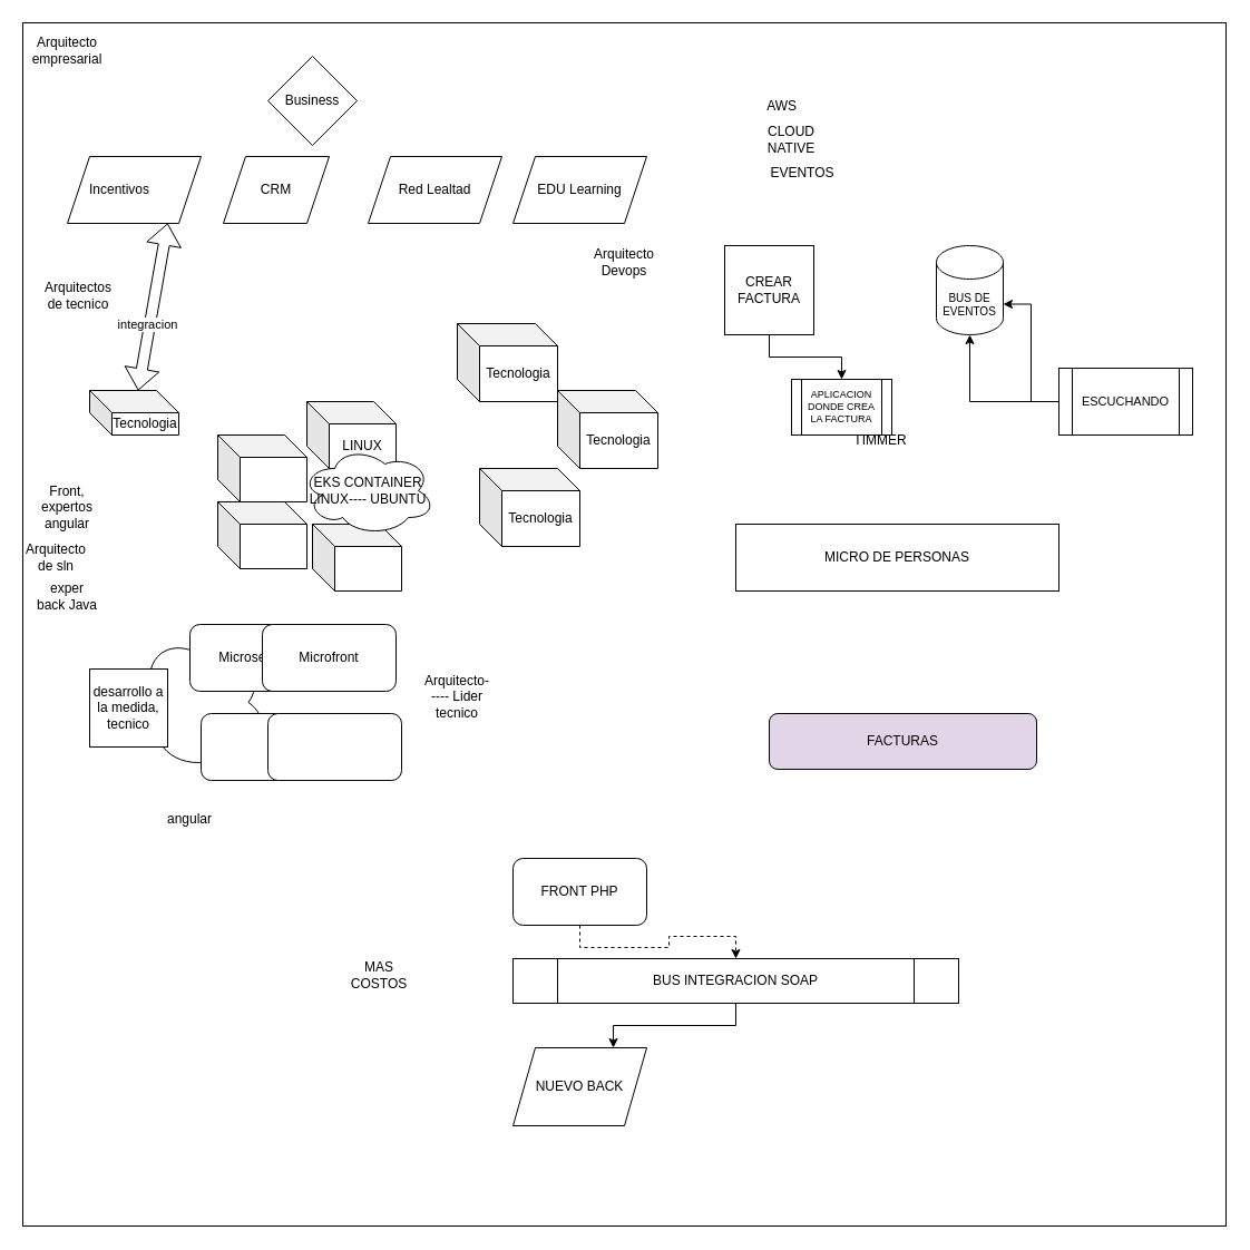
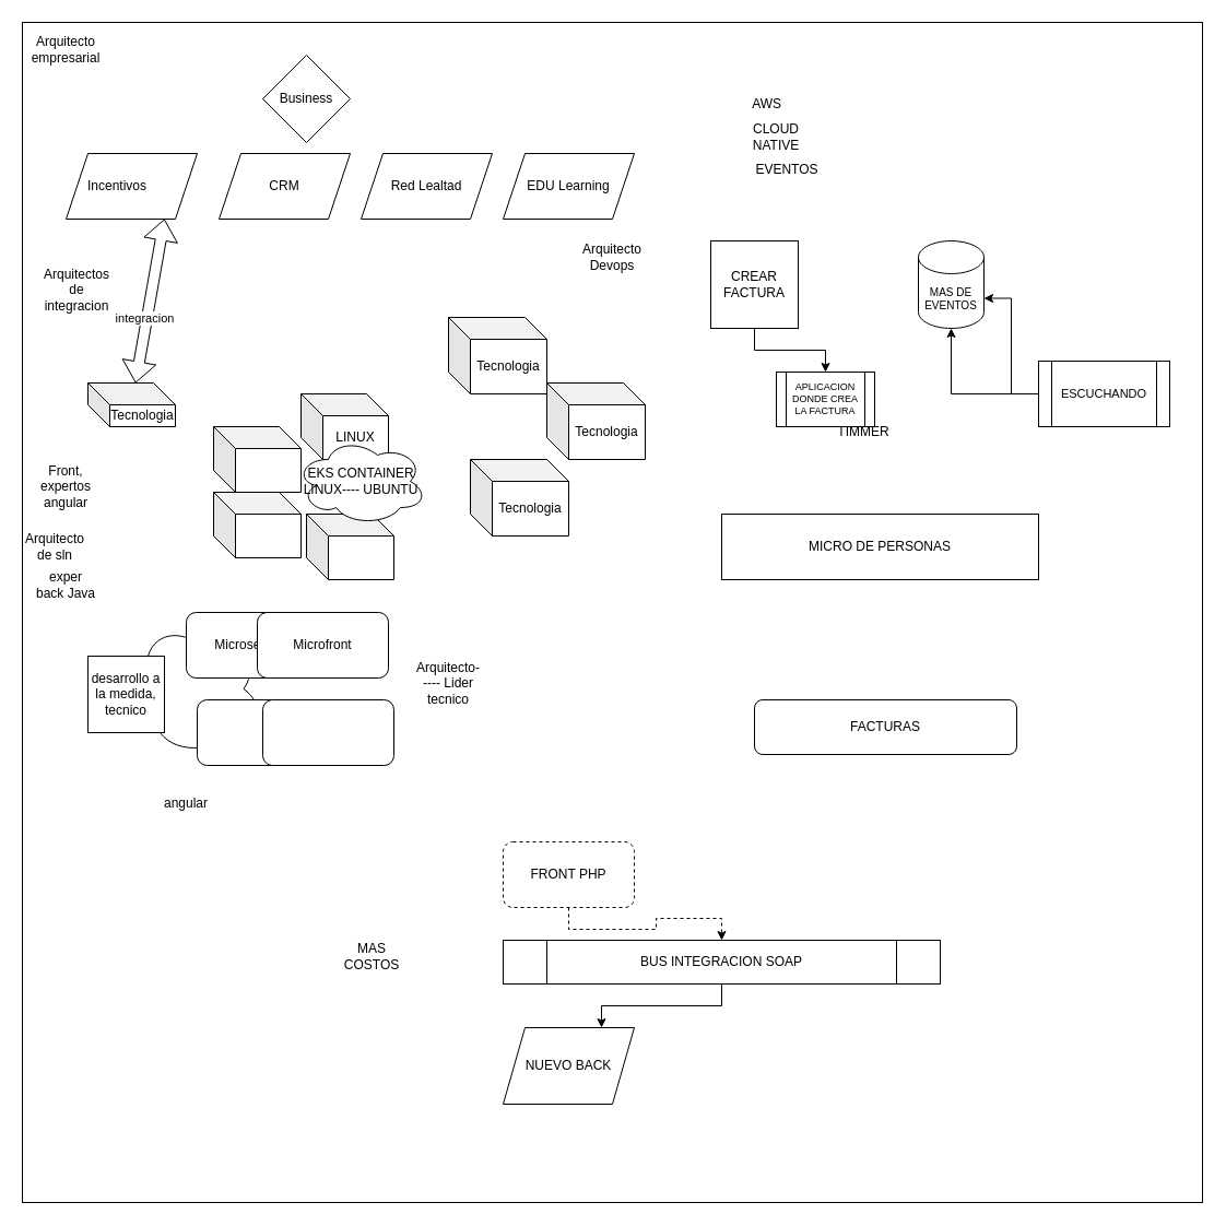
  <mxCell id="0" />
  <mxCell id="1" parent="0" />
  <mxCell id="2" value="" style="whiteSpace=wrap;html=1;aspect=fixed;" parent="1" vertex="1"><mxGeometry x="20" y="20" width="1080" height="1080" as="geometry" /></mxCell>
  <mxCell id="3" value="Arquitecto empresarial" style="text;html=1;strokeColor=none;fillColor=none;align=center;verticalAlign=middle;whiteSpace=wrap;rounded=0;" parent="1" vertex="1"><mxGeometry x="30" y="30" width="60" height="30" as="geometry" /></mxCell>
  <mxCell id="4" value="Business" style="rhombus;whiteSpace=wrap;html=1;" parent="1" vertex="1"><mxGeometry x="240" y="50" width="80" height="80" as="geometry" /></mxCell>
  <mxCell id="5" value="Incentivos&lt;span style=&quot;white-space: pre;&quot;&gt;&#09;&lt;/span&gt;" style="shape=parallelogram;perimeter=parallelogramPerimeter;whiteSpace=wrap;html=1;fixedSize=1;" parent="1" vertex="1"><mxGeometry x="60" y="140" width="120" height="60" as="geometry" /></mxCell>
- <mxCell id="6" value="CRM" style="shape=parallelogram;perimeter=parallelogramPerimeter;whiteSpace=wrap;html=1;fixedSize=1;" parent="1" vertex="1"><mxGeometry x="200" y="140" width="95" height="60" as="geometry" /></mxCell>
+ <mxCell id="6" value="CRM" style="shape=parallelogram;perimeter=parallelogramPerimeter;whiteSpace=wrap;html=1;fixedSize=1;" parent="1" vertex="1"><mxGeometry x="200" y="140" width="120" height="60" as="geometry" /></mxCell>
  <mxCell id="7" value="Red Lealtad" style="shape=parallelogram;perimeter=parallelogramPerimeter;whiteSpace=wrap;html=1;fixedSize=1;" parent="1" vertex="1"><mxGeometry x="330" y="140" width="120" height="60" as="geometry" /></mxCell>
  <mxCell id="8" value="" style="shape=flexArrow;endArrow=classic;startArrow=classic;html=1;rounded=0;entryX=0.75;entryY=1;entryDx=0;entryDy=0;" parent="1" source="10" target="5" edge="1"><mxGeometry width="100" height="100" relative="1" as="geometry"><mxPoint x="50" y="300" as="sourcePoint" /><mxPoint x="150" y="200" as="targetPoint" /></mxGeometry></mxCell>
  <mxCell id="9" value="integracion" style="edgeLabel;html=1;align=center;verticalAlign=middle;resizable=0;points=[];" parent="8" connectable="0" vertex="1"><mxGeometry x="-0.215" y="3" relative="1" as="geometry"><mxPoint as="offset" /></mxGeometry></mxCell>
  <mxCell id="10" value="Tecnologia" style="shape=cube;whiteSpace=wrap;html=1;boundedLbl=1;backgroundOutline=1;darkOpacity=0.05;darkOpacity2=0.1;" parent="1" vertex="1"><mxGeometry x="80" y="350" width="80" height="40" as="geometry" /></mxCell>
- <mxCell id="11" value="Arquitectos de tecnico" style="text;html=1;strokeColor=none;fillColor=none;align=center;verticalAlign=middle;whiteSpace=wrap;rounded=0;" parent="1" vertex="1"><mxGeometry x="40" y="250" width="60" height="30" as="geometry" /></mxCell>
+ <mxCell id="11" value="Arquitectos de integracion" style="text;html=1;strokeColor=none;fillColor=none;align=center;verticalAlign=middle;whiteSpace=wrap;rounded=0;" parent="1" vertex="1"><mxGeometry x="40" y="250" width="60" height="30" as="geometry" /></mxCell>
  <mxCell id="12" style="edgeStyle=orthogonalEdgeStyle;rounded=0;orthogonalLoop=1;jettySize=auto;html=1;entryX=0.75;entryY=0;entryDx=0;entryDy=0;" parent="1" source="13" target="50" edge="1"><mxGeometry relative="1" as="geometry" /></mxCell>
  <mxCell id="13" value="BUS INTEGRACION SOAP" style="shape=process;whiteSpace=wrap;html=1;backgroundOutline=1;" parent="1" vertex="1"><mxGeometry x="460" y="860" width="400" height="40" as="geometry" /></mxCell>
- <mxCell id="14" value="Front, expertos angular" style="text;html=1;strokeColor=none;fillColor=none;align=center;verticalAlign=middle;whiteSpace=wrap;rounded=0;" parent="1" vertex="1"><mxGeometry x="30" y="440" width="60" height="30" as="geometry" /></mxCell>
+ <mxCell id="14" value="Front, expertos angular" style="text;html=1;strokeColor=none;fillColor=none;align=center;verticalAlign=middle;whiteSpace=wrap;rounded=0;" parent="1" vertex="1"><mxGeometry x="30" y="430" width="60" height="30" as="geometry" /></mxCell>
  <mxCell id="15" value="Tecnologia" style="shape=cube;whiteSpace=wrap;html=1;boundedLbl=1;backgroundOutline=1;darkOpacity=0.05;darkOpacity2=0.1;" parent="1" vertex="1"><mxGeometry x="410" y="290" width="90" height="70" as="geometry" /></mxCell>
  <mxCell id="16" value="exper back Java" style="text;html=1;strokeColor=none;fillColor=none;align=center;verticalAlign=middle;whiteSpace=wrap;rounded=0;" parent="1" vertex="1"><mxGeometry x="30" y="520" width="60" height="30" as="geometry" /></mxCell>
  <mxCell id="17" value="Arquitecto de sln" style="text;html=1;strokeColor=none;fillColor=none;align=center;verticalAlign=middle;whiteSpace=wrap;rounded=0;" parent="1" vertex="1"><mxGeometry x="20" y="485" width="60" height="30" as="geometry" /></mxCell>
  <mxCell id="18" value="Arquitecto Devops" style="text;html=1;strokeColor=none;fillColor=none;align=center;verticalAlign=middle;whiteSpace=wrap;rounded=0;" parent="1" vertex="1"><mxGeometry x="530" y="220" width="60" height="30" as="geometry" /></mxCell>
  <mxCell id="19" value="EDU Learning" style="shape=parallelogram;perimeter=parallelogramPerimeter;whiteSpace=wrap;html=1;fixedSize=1;" parent="1" vertex="1"><mxGeometry x="460" y="140" width="120" height="60" as="geometry" /></mxCell>
  <mxCell id="20" value="Tecnologia" style="shape=cube;whiteSpace=wrap;html=1;boundedLbl=1;backgroundOutline=1;darkOpacity=0.05;darkOpacity2=0.1;" parent="1" vertex="1"><mxGeometry x="500" y="350" width="90" height="70" as="geometry" /></mxCell>
  <mxCell id="21" value="Tecnologia" style="shape=cube;whiteSpace=wrap;html=1;boundedLbl=1;backgroundOutline=1;darkOpacity=0.05;darkOpacity2=0.1;" parent="1" vertex="1"><mxGeometry x="430" y="420" width="90" height="70" as="geometry" /></mxCell>
  <mxCell id="22" value="" style="ellipse;shape=cloud;whiteSpace=wrap;html=1;" parent="1" vertex="1"><mxGeometry x="100" y="570" width="140" height="120" as="geometry" /></mxCell>
  <mxCell id="23" value="LINUX" style="shape=cube;whiteSpace=wrap;html=1;boundedLbl=1;backgroundOutline=1;darkOpacity=0.05;darkOpacity2=0.1;" parent="1" vertex="1"><mxGeometry x="275" y="360" width="80" height="60" as="geometry" /></mxCell>
  <mxCell id="24" value="" style="shape=cube;whiteSpace=wrap;html=1;boundedLbl=1;backgroundOutline=1;darkOpacity=0.05;darkOpacity2=0.1;" parent="1" vertex="1"><mxGeometry x="280" y="470" width="80" height="60" as="geometry" /></mxCell>
  <mxCell id="25" value="" style="shape=cube;whiteSpace=wrap;html=1;boundedLbl=1;backgroundOutline=1;darkOpacity=0.05;darkOpacity2=0.1;" parent="1" vertex="1"><mxGeometry x="195" y="390" width="80" height="60" as="geometry" /></mxCell>
  <mxCell id="26" value="EKS CONTAINER LINUX---- UBUNTU" style="ellipse;shape=cloud;whiteSpace=wrap;html=1;" parent="1" vertex="1"><mxGeometry x="270" y="400" width="120" height="80" as="geometry" /></mxCell>
  <mxCell id="27" value="Microsercive" style="rounded=1;whiteSpace=wrap;html=1;" parent="1" vertex="1"><mxGeometry x="170" y="560" width="120" height="60" as="geometry" /></mxCell>
  <mxCell id="28" value="Microfront" style="rounded=1;whiteSpace=wrap;html=1;" parent="1" vertex="1"><mxGeometry x="235" y="560" width="120" height="60" as="geometry" /></mxCell>
  <mxCell id="29" value="" style="rounded=1;whiteSpace=wrap;html=1;" parent="1" vertex="1"><mxGeometry x="180" y="640" width="120" height="60" as="geometry" /></mxCell>
  <mxCell id="30" value="Arquitecto----- Lider tecnico" style="text;html=1;strokeColor=none;fillColor=none;align=center;verticalAlign=middle;whiteSpace=wrap;rounded=0;" parent="1" vertex="1"><mxGeometry x="380" y="610" width="60" height="30" as="geometry" /></mxCell>
  <mxCell id="31" value="desarrollo a la medida, tecnico" style="whiteSpace=wrap;html=1;aspect=fixed;" parent="1" vertex="1"><mxGeometry x="80" y="600" width="70" height="70" as="geometry" /></mxCell>
  <mxCell id="32" value="" style="shape=cube;whiteSpace=wrap;html=1;boundedLbl=1;backgroundOutline=1;darkOpacity=0.05;darkOpacity2=0.1;" parent="1" vertex="1"><mxGeometry x="195" y="450" width="80" height="60" as="geometry" /></mxCell>
  <mxCell id="33" value="" style="rounded=1;whiteSpace=wrap;html=1;" parent="1" vertex="1"><mxGeometry x="240" y="640" width="120" height="60" as="geometry" /></mxCell>
  <mxCell id="34" value="angular" style="text;html=1;strokeColor=none;fillColor=none;align=center;verticalAlign=middle;whiteSpace=wrap;rounded=0;" parent="1" vertex="1"><mxGeometry x="140" y="720" width="60" height="30" as="geometry" /></mxCell>
  <mxCell id="35" value="&amp;nbsp;AWS" style="text;html=1;strokeColor=none;fillColor=none;align=center;verticalAlign=middle;whiteSpace=wrap;rounded=0;" parent="1" vertex="1"><mxGeometry x="670" y="80" width="60" height="30" as="geometry" /></mxCell>
  <mxCell id="36" value="CLOUD NATIVE" style="text;html=1;strokeColor=none;fillColor=none;align=center;verticalAlign=middle;whiteSpace=wrap;rounded=0;" parent="1" vertex="1"><mxGeometry x="680" y="110" width="60" height="30" as="geometry" /></mxCell>
  <mxCell id="37" value="EVENTOS" style="text;html=1;strokeColor=none;fillColor=none;align=center;verticalAlign=middle;whiteSpace=wrap;rounded=0;" parent="1" vertex="1"><mxGeometry x="690" y="140" width="60" height="30" as="geometry" /></mxCell>
  <mxCell id="38" value="APLICACION DONDE CREA LA FACTURA" style="shape=process;whiteSpace=wrap;html=1;backgroundOutline=1;fontSize=9;" parent="1" vertex="1"><mxGeometry x="710" y="340" width="90" height="50" as="geometry" /></mxCell>
  <mxCell id="39" style="edgeStyle=orthogonalEdgeStyle;rounded=0;orthogonalLoop=1;jettySize=auto;html=1;entryX=1;entryY=0;entryDx=0;entryDy=52.5;entryPerimeter=0;" parent="1" source="41" target="42" edge="1"><mxGeometry relative="1" as="geometry" /></mxCell>
  <mxCell id="40" style="edgeStyle=orthogonalEdgeStyle;rounded=0;orthogonalLoop=1;jettySize=auto;html=1;" parent="1" source="41" target="42" edge="1"><mxGeometry relative="1" as="geometry" /></mxCell>
  <mxCell id="41" value="ESCUCHANDO" style="shape=process;whiteSpace=wrap;html=1;backgroundOutline=1;fontSize=11;" parent="1" vertex="1"><mxGeometry x="950" y="330" width="120" height="60" as="geometry" /></mxCell>
- <mxCell id="42" value="BUS DE EVENTOS" style="shape=cylinder3;whiteSpace=wrap;html=1;boundedLbl=1;backgroundOutline=1;size=15;fontSize=10;" parent="1" vertex="1"><mxGeometry x="840" y="220" width="60" height="80" as="geometry" /></mxCell>
+ <mxCell id="42" value="MAS DE EVENTOS" style="shape=cylinder3;whiteSpace=wrap;html=1;boundedLbl=1;backgroundOutline=1;size=15;fontSize=10;" parent="1" vertex="1"><mxGeometry x="840" y="220" width="60" height="80" as="geometry" /></mxCell>
  <mxCell id="43" style="edgeStyle=orthogonalEdgeStyle;rounded=0;orthogonalLoop=1;jettySize=auto;html=1;" parent="1" source="44" target="38" edge="1"><mxGeometry relative="1" as="geometry" /></mxCell>
  <mxCell id="44" value="CREAR FACTURA" style="whiteSpace=wrap;html=1;aspect=fixed;" parent="1" vertex="1"><mxGeometry x="650" y="220" width="80" height="80" as="geometry" /></mxCell>
  <mxCell id="45" value="TIMMER" style="text;html=1;strokeColor=none;fillColor=none;align=center;verticalAlign=middle;whiteSpace=wrap;rounded=0;" parent="1" vertex="1"><mxGeometry x="760" y="380" width="60" height="30" as="geometry" /></mxCell>
  <mxCell id="46" value="MICRO DE PERSONAS" style="rounded=0;whiteSpace=wrap;html=1;" parent="1" vertex="1"><mxGeometry x="660" y="470" width="290" height="60" as="geometry" /></mxCell>
- <mxCell id="47" value="FACTURAS" style="rounded=1;whiteSpace=wrap;html=1;fillColor=#e1d5e7;" parent="1" vertex="1"><mxGeometry x="690" y="640" width="240" height="50" as="geometry" /></mxCell>
+ <mxCell id="47" value="FACTURAS" style="rounded=1;whiteSpace=wrap;html=1;" parent="1" vertex="1"><mxGeometry x="690" y="640" width="240" height="50" as="geometry" /></mxCell>
  <mxCell id="48" style="edgeStyle=orthogonalEdgeStyle;rounded=0;orthogonalLoop=1;jettySize=auto;html=1;dashed=1;" parent="1" source="49" target="13" edge="1"><mxGeometry relative="1" as="geometry" /></mxCell>
- <mxCell id="49" value="FRONT PHP" style="rounded=1;whiteSpace=wrap;html=1;" parent="1" vertex="1"><mxGeometry x="460" y="770" width="120" height="60" as="geometry" /></mxCell>
+ <mxCell id="49" value="FRONT PHP" style="rounded=1;whiteSpace=wrap;html=1;dashed=1;" parent="1" vertex="1"><mxGeometry x="460" y="770" width="120" height="60" as="geometry" /></mxCell>
  <mxCell id="50" value="NUEVO BACK" style="shape=parallelogram;perimeter=parallelogramPerimeter;whiteSpace=wrap;html=1;fixedSize=1;" parent="1" vertex="1"><mxGeometry x="460" y="940" width="120" height="70" as="geometry" /></mxCell>
  <mxCell id="51" value="MAS COSTOS" style="text;html=1;strokeColor=none;fillColor=none;align=center;verticalAlign=middle;whiteSpace=wrap;rounded=0;" parent="1" vertex="1"><mxGeometry x="310" y="860" width="60" height="30" as="geometry" /></mxCell>
